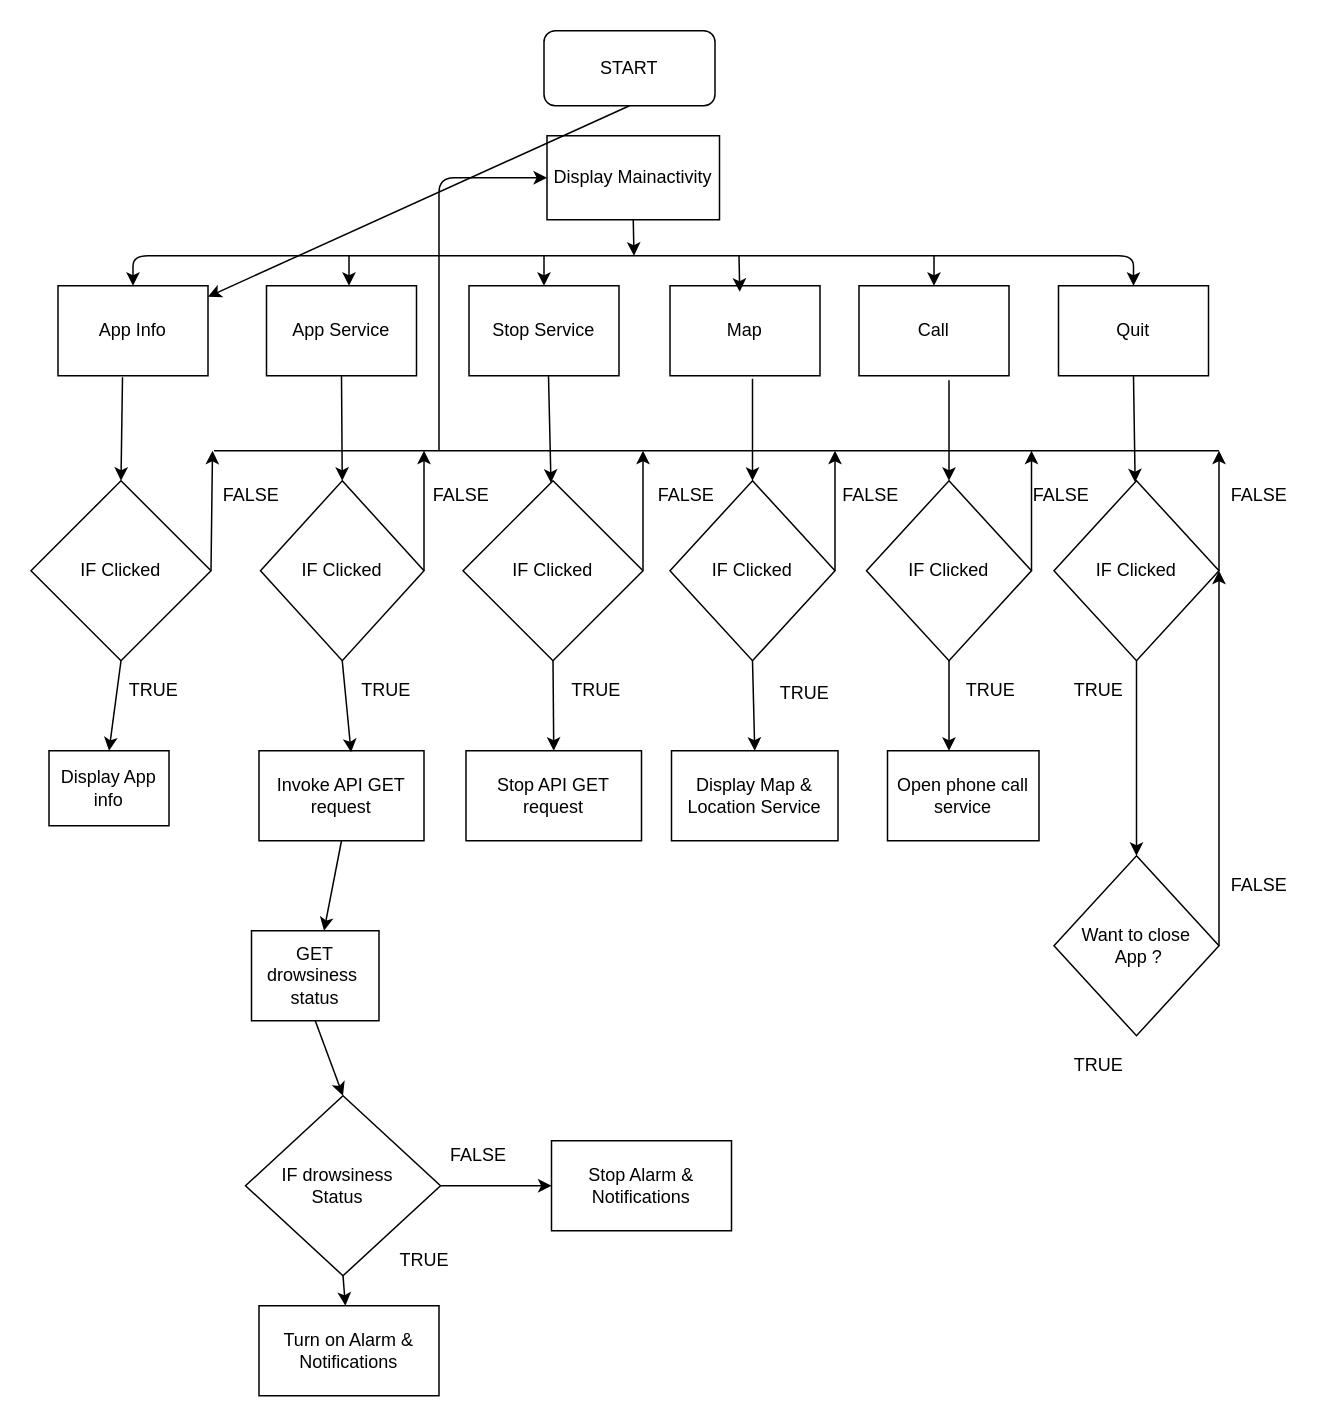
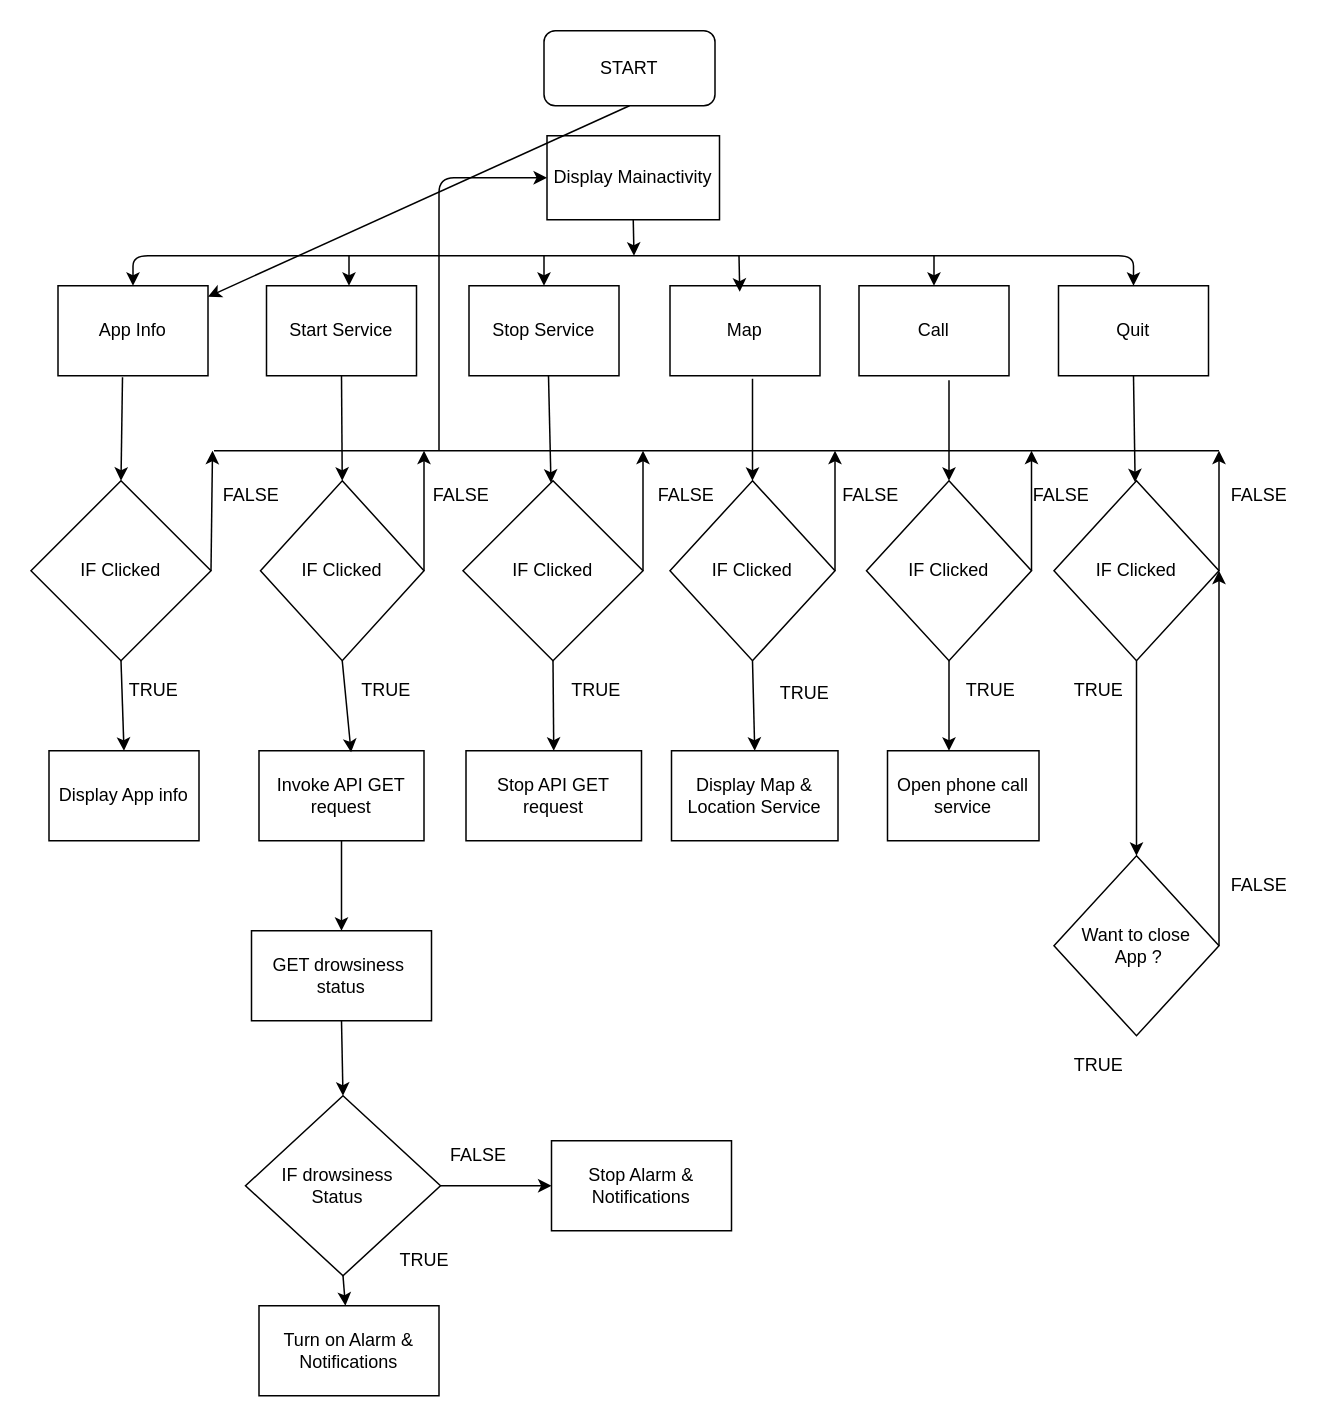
  <mxCell id="0" />
  <mxCell id="1" parent="0" />
  <mxCell id="2" value="START&lt;br&gt;" style="rounded=1;whiteSpace=wrap;html=1;" vertex="1" parent="1"><mxGeometry x="362" y="20" width="114" height="50" as="geometry" /></mxCell>
  <mxCell id="3" value="App Info" style="rounded=0;whiteSpace=wrap;html=1;" vertex="1" parent="1"><mxGeometry x="38" y="190" width="100" height="60" as="geometry" /></mxCell>
  <mxCell id="4" value="Display Mainactivity" style="rounded=0;whiteSpace=wrap;html=1;" vertex="1" parent="1"><mxGeometry x="364" y="90" width="115" height="56" as="geometry" /></mxCell>
  <mxCell id="5" value="IF Clicked" style="rhombus;whiteSpace=wrap;html=1;" vertex="1" parent="1"><mxGeometry x="20" y="320" width="120" height="120" as="geometry" /></mxCell>
- <mxCell id="6" value="App Service" style="rounded=0;whiteSpace=wrap;html=1;" vertex="1" parent="1"><mxGeometry x="177" y="190" width="100" height="60" as="geometry" /></mxCell>
+ <mxCell id="6" value="Start Service" style="rounded=0;whiteSpace=wrap;html=1;" vertex="1" parent="1"><mxGeometry x="177" y="190" width="100" height="60" as="geometry" /></mxCell>
  <mxCell id="7" value="Stop Service" style="rounded=0;whiteSpace=wrap;html=1;" vertex="1" parent="1"><mxGeometry x="312" y="190" width="100" height="60" as="geometry" /></mxCell>
  <mxCell id="8" value="Map" style="rounded=0;whiteSpace=wrap;html=1;" vertex="1" parent="1"><mxGeometry x="446" y="190" width="100" height="60" as="geometry" /></mxCell>
  <mxCell id="9" value="Call" style="rounded=0;whiteSpace=wrap;html=1;" vertex="1" parent="1"><mxGeometry x="572" y="190" width="100" height="60" as="geometry" /></mxCell>
  <mxCell id="10" value="IF Clicked" style="rhombus;whiteSpace=wrap;html=1;" vertex="1" parent="1"><mxGeometry x="173" y="320" width="109" height="120" as="geometry" /></mxCell>
  <mxCell id="11" value="IF Clicked" style="rhombus;whiteSpace=wrap;html=1;" vertex="1" parent="1"><mxGeometry x="308" y="320" width="120" height="120" as="geometry" /></mxCell>
  <mxCell id="12" value="IF Clicked" style="rhombus;whiteSpace=wrap;html=1;" vertex="1" parent="1"><mxGeometry x="446" y="320" width="110" height="120" as="geometry" /></mxCell>
  <mxCell id="13" value="IF Clicked" style="rhombus;whiteSpace=wrap;html=1;" vertex="1" parent="1"><mxGeometry x="577" y="320" width="110" height="120" as="geometry" /></mxCell>
- <mxCell id="14" value="Display App info" style="rounded=0;whiteSpace=wrap;html=1;" vertex="1" parent="1"><mxGeometry x="32" y="500" width="80" height="50" as="geometry" /></mxCell>
+ <mxCell id="14" value="Display App info" style="rounded=0;whiteSpace=wrap;html=1;" vertex="1" parent="1"><mxGeometry x="32" y="500" width="100" height="60" as="geometry" /></mxCell>
  <mxCell id="15" value="Invoke API GET request" style="rounded=0;whiteSpace=wrap;html=1;" vertex="1" parent="1"><mxGeometry x="172" y="500" width="110" height="60" as="geometry" /></mxCell>
- <mxCell id="16" value="GET drowsiness&amp;nbsp;&lt;br&gt;status" style="rounded=0;whiteSpace=wrap;html=1;" vertex="1" parent="1"><mxGeometry x="167" y="620" width="85" height="60" as="geometry" /></mxCell>
+ <mxCell id="16" value="GET drowsiness&amp;nbsp;&lt;br&gt;status" style="rounded=0;whiteSpace=wrap;html=1;" vertex="1" parent="1"><mxGeometry x="167" y="620" width="120" height="60" as="geometry" /></mxCell>
  <mxCell id="17" value="" style="rhombus;whiteSpace=wrap;html=1;" vertex="1" parent="1"><mxGeometry x="163" y="730" width="130" height="120" as="geometry" /></mxCell>
  <mxCell id="18" value="Turn on Alarm &amp;amp;&lt;br&gt;Notifications" style="rounded=0;whiteSpace=wrap;html=1;" vertex="1" parent="1"><mxGeometry x="172" y="870" width="120" height="60" as="geometry" /></mxCell>
  <mxCell id="19" value="IF drowsiness Status&lt;br&gt;" style="text;html=1;strokeColor=none;fillColor=none;align=center;verticalAlign=middle;whiteSpace=wrap;rounded=0;" vertex="1" parent="1"><mxGeometry x="177" y="760" width="95" height="60" as="geometry" /></mxCell>
  <mxCell id="20" value="Stop Alarm &amp;amp; Notifications" style="rounded=0;whiteSpace=wrap;html=1;" vertex="1" parent="1"><mxGeometry x="367" y="760" width="120" height="60" as="geometry" /></mxCell>
  <mxCell id="21" value="" style="endArrow=classic;html=1;exitX=0.5;exitY=1;exitDx=0;exitDy=0;entryX=0.558;entryY=0.017;entryDx=0;entryDy=0;entryPerimeter=0;" edge="1" parent="1" source="10" target="15"><mxGeometry width="50" height="50" relative="1" as="geometry"><mxPoint x="382" y="500" as="sourcePoint" /><mxPoint x="432" y="450" as="targetPoint" /></mxGeometry></mxCell>
  <mxCell id="22" value="" style="endArrow=classic;html=1;exitX=0.5;exitY=1;exitDx=0;exitDy=0;" edge="1" parent="1" source="15" target="16"><mxGeometry width="50" height="50" relative="1" as="geometry"><mxPoint x="252" y="570" as="sourcePoint" /><mxPoint x="302" y="520" as="targetPoint" /></mxGeometry></mxCell>
  <mxCell id="23" value="" style="endArrow=classic;html=1;exitX=0.5;exitY=1;exitDx=0;exitDy=0;entryX=0.5;entryY=0;entryDx=0;entryDy=0;" edge="1" parent="1" source="16" target="17"><mxGeometry width="50" height="50" relative="1" as="geometry"><mxPoint x="352" y="670" as="sourcePoint" /><mxPoint x="402" y="620" as="targetPoint" /></mxGeometry></mxCell>
  <mxCell id="24" value="" style="endArrow=classic;html=1;exitX=1;exitY=0.5;exitDx=0;exitDy=0;entryX=0;entryY=0.5;entryDx=0;entryDy=0;" edge="1" parent="1" source="17" target="20"><mxGeometry width="50" height="50" relative="1" as="geometry"><mxPoint x="322" y="750" as="sourcePoint" /><mxPoint x="362" y="790" as="targetPoint" /></mxGeometry></mxCell>
  <mxCell id="25" value="" style="endArrow=classic;html=1;exitX=0.5;exitY=1;exitDx=0;exitDy=0;" edge="1" parent="1" source="17" target="18"><mxGeometry width="50" height="50" relative="1" as="geometry"><mxPoint x="272" y="800" as="sourcePoint" /><mxPoint x="322" y="750" as="targetPoint" /></mxGeometry></mxCell>
  <mxCell id="26" value="" style="endArrow=classic;html=1;exitX=0.5;exitY=1;exitDx=0;exitDy=0;entryX=0.5;entryY=0;entryDx=0;entryDy=0;" edge="1" parent="1" source="5" target="14"><mxGeometry width="50" height="50" relative="1" as="geometry"><mxPoint x="132" y="370" as="sourcePoint" /><mxPoint x="182" y="320" as="targetPoint" /></mxGeometry></mxCell>
  <mxCell id="27" value="Stop API GET request" style="rounded=0;whiteSpace=wrap;html=1;" vertex="1" parent="1"><mxGeometry x="310" y="500" width="117" height="60" as="geometry" /></mxCell>
  <mxCell id="28" value="" style="endArrow=classic;html=1;exitX=0.5;exitY=1;exitDx=0;exitDy=0;entryX=0.5;entryY=0;entryDx=0;entryDy=0;" edge="1" parent="1" source="11" target="27"><mxGeometry width="50" height="50" relative="1" as="geometry"><mxPoint x="472" y="420" as="sourcePoint" /><mxPoint x="522" y="370" as="targetPoint" /></mxGeometry></mxCell>
  <mxCell id="29" value="FALSE" style="text;html=1;align=center;verticalAlign=middle;resizable=0;points=[];autosize=1;" vertex="1" parent="1"><mxGeometry x="293" y="760" width="50" height="20" as="geometry" /></mxCell>
  <mxCell id="30" value="TRUE" style="text;html=1;align=center;verticalAlign=middle;resizable=0;points=[];autosize=1;" vertex="1" parent="1"><mxGeometry x="257" y="830" width="50" height="20" as="geometry" /></mxCell>
  <mxCell id="31" value="Display Map &amp;amp; Location Service" style="rounded=0;whiteSpace=wrap;html=1;" vertex="1" parent="1"><mxGeometry x="447" y="500" width="111" height="60" as="geometry" /></mxCell>
  <mxCell id="32" value="Open phone call service" style="rounded=0;whiteSpace=wrap;html=1;" vertex="1" parent="1"><mxGeometry x="591" y="500" width="101" height="60" as="geometry" /></mxCell>
  <mxCell id="33" value="Quit" style="rounded=0;whiteSpace=wrap;html=1;" vertex="1" parent="1"><mxGeometry x="705" y="190" width="100" height="60" as="geometry" /></mxCell>
  <mxCell id="34" value="IF Clicked" style="rhombus;whiteSpace=wrap;html=1;" vertex="1" parent="1"><mxGeometry x="702" y="320" width="110" height="120" as="geometry" /></mxCell>
  <mxCell id="35" value="Want to close&lt;br&gt;&amp;nbsp;App ?" style="rhombus;whiteSpace=wrap;html=1;" vertex="1" parent="1"><mxGeometry x="702" y="570" width="110" height="120" as="geometry" /></mxCell>
  <mxCell id="36" value="" style="endArrow=classic;html=1;entryX=0;entryY=0.5;entryDx=0;entryDy=0;" edge="1" parent="1" target="4"><mxGeometry width="50" height="50" relative="1" as="geometry"><mxPoint x="292" y="300" as="sourcePoint" /><mxPoint x="296" y="140" as="targetPoint" /><Array as="points"><mxPoint x="292" y="118" /></Array></mxGeometry></mxCell>
  <mxCell id="37" value="" style="endArrow=none;html=1;" edge="1" parent="1"><mxGeometry width="50" height="50" relative="1" as="geometry"><mxPoint x="142" y="300" as="sourcePoint" /><mxPoint x="812" y="300" as="targetPoint" /></mxGeometry></mxCell>
  <mxCell id="38" value="" style="endArrow=classic;html=1;exitX=1;exitY=0.5;exitDx=0;exitDy=0;" edge="1" parent="1" source="5"><mxGeometry width="50" height="50" relative="1" as="geometry"><mxPoint x="142" y="370" as="sourcePoint" /><mxPoint x="141" y="300" as="targetPoint" /></mxGeometry></mxCell>
  <mxCell id="39" value="" style="endArrow=classic;html=1;exitX=1;exitY=0.5;exitDx=0;exitDy=0;" edge="1" parent="1" source="11"><mxGeometry width="50" height="50" relative="1" as="geometry"><mxPoint x="280" y="378" as="sourcePoint" /><mxPoint x="428" y="300" as="targetPoint" /></mxGeometry></mxCell>
  <mxCell id="40" value="" style="endArrow=classic;html=1;exitX=1;exitY=0.5;exitDx=0;exitDy=0;" edge="1" parent="1" source="10"><mxGeometry width="50" height="50" relative="1" as="geometry"><mxPoint x="438" y="390" as="sourcePoint" /><mxPoint x="282" y="300" as="targetPoint" /></mxGeometry></mxCell>
  <mxCell id="41" value="" style="endArrow=classic;html=1;exitX=1;exitY=0.5;exitDx=0;exitDy=0;" edge="1" parent="1" source="12"><mxGeometry width="50" height="50" relative="1" as="geometry"><mxPoint x="438" y="390" as="sourcePoint" /><mxPoint x="556" y="300" as="targetPoint" /></mxGeometry></mxCell>
  <mxCell id="42" value="" style="endArrow=classic;html=1;exitX=1;exitY=0.5;exitDx=0;exitDy=0;" edge="1" parent="1" source="34"><mxGeometry width="50" height="50" relative="1" as="geometry"><mxPoint x="685" y="380" as="sourcePoint" /><mxPoint x="812" y="300" as="targetPoint" /></mxGeometry></mxCell>
  <mxCell id="43" value="" style="endArrow=classic;html=1;exitX=1;exitY=0.5;exitDx=0;exitDy=0;" edge="1" parent="1" source="13"><mxGeometry width="50" height="50" relative="1" as="geometry"><mxPoint x="687" y="380" as="sourcePoint" /><mxPoint x="687" y="300" as="targetPoint" /></mxGeometry></mxCell>
  <mxCell id="44" value="" style="endArrow=classic;html=1;exitX=1;exitY=0.5;exitDx=0;exitDy=0;" edge="1" parent="1"><mxGeometry width="50" height="50" relative="1" as="geometry"><mxPoint x="812" y="630" as="sourcePoint" /><mxPoint x="812" y="380" as="targetPoint" /></mxGeometry></mxCell>
  <mxCell id="45" value="" style="endArrow=classic;html=1;exitX=0.43;exitY=1.017;exitDx=0;exitDy=0;exitPerimeter=0;entryX=0.5;entryY=0;entryDx=0;entryDy=0;" edge="1" parent="1" source="3" target="5"><mxGeometry width="50" height="50" relative="1" as="geometry"><mxPoint x="42" y="330" as="sourcePoint" /><mxPoint x="92" y="280" as="targetPoint" /></mxGeometry></mxCell>
  <mxCell id="46" value="" style="endArrow=classic;html=1;exitX=0.5;exitY=1;exitDx=0;exitDy=0;entryX=0.5;entryY=0;entryDx=0;entryDy=0;" edge="1" parent="1" source="6" target="10"><mxGeometry width="50" height="50" relative="1" as="geometry"><mxPoint x="172" y="340" as="sourcePoint" /><mxPoint x="222" y="290" as="targetPoint" /></mxGeometry></mxCell>
  <mxCell id="47" value="" style="endArrow=classic;html=1;" edge="1" parent="1" target="11"><mxGeometry width="50" height="50" relative="1" as="geometry"><mxPoint x="365" y="250" as="sourcePoint" /><mxPoint x="237.5" y="330" as="targetPoint" /></mxGeometry></mxCell>
  <mxCell id="48" value="" style="endArrow=classic;html=1;entryX=0.5;entryY=0;entryDx=0;entryDy=0;" edge="1" parent="1" target="12"><mxGeometry width="50" height="50" relative="1" as="geometry"><mxPoint x="501" y="252" as="sourcePoint" /><mxPoint x="532" y="260" as="targetPoint" /></mxGeometry></mxCell>
  <mxCell id="49" value="" style="endArrow=classic;html=1;exitX=0.6;exitY=1.05;exitDx=0;exitDy=0;exitPerimeter=0;" edge="1" parent="1" source="9" target="13"><mxGeometry width="50" height="50" relative="1" as="geometry"><mxPoint x="247" y="270" as="sourcePoint" /><mxPoint x="247.5" y="340" as="targetPoint" /></mxGeometry></mxCell>
  <mxCell id="50" value="" style="endArrow=classic;html=1;exitX=0.5;exitY=1;exitDx=0;exitDy=0;" edge="1" parent="1" source="33" target="34"><mxGeometry width="50" height="50" relative="1" as="geometry"><mxPoint x="257" y="280" as="sourcePoint" /><mxPoint x="257.5" y="350" as="targetPoint" /></mxGeometry></mxCell>
  <mxCell id="51" value="" style="endArrow=classic;html=1;exitX=0.5;exitY=1;exitDx=0;exitDy=0;" edge="1" parent="1" source="34" target="35"><mxGeometry width="50" height="50" relative="1" as="geometry"><mxPoint x="732" y="520" as="sourcePoint" /><mxPoint x="782" y="470" as="targetPoint" /></mxGeometry></mxCell>
  <mxCell id="52" value="TRUE" style="text;html=1;strokeColor=none;fillColor=none;align=center;verticalAlign=middle;whiteSpace=wrap;rounded=0;" vertex="1" parent="1"><mxGeometry x="712" y="700" width="40" height="20" as="geometry" /></mxCell>
  <mxCell id="53" value="FALSE" style="text;html=1;strokeColor=none;fillColor=none;align=center;verticalAlign=middle;whiteSpace=wrap;rounded=0;" vertex="1" parent="1"><mxGeometry x="147" y="320" width="40" height="20" as="geometry" /></mxCell>
  <mxCell id="54" value="FALSE" style="text;html=1;strokeColor=none;fillColor=none;align=center;verticalAlign=middle;whiteSpace=wrap;rounded=0;" vertex="1" parent="1"><mxGeometry x="437" y="320" width="40" height="20" as="geometry" /></mxCell>
  <mxCell id="55" value="FALSE" style="text;html=1;strokeColor=none;fillColor=none;align=center;verticalAlign=middle;whiteSpace=wrap;rounded=0;" vertex="1" parent="1"><mxGeometry x="287" y="320" width="40" height="20" as="geometry" /></mxCell>
  <mxCell id="56" value="FALSE" style="text;html=1;strokeColor=none;fillColor=none;align=center;verticalAlign=middle;whiteSpace=wrap;rounded=0;" vertex="1" parent="1"><mxGeometry x="560" y="320" width="40" height="20" as="geometry" /></mxCell>
  <mxCell id="57" value="FALSE" style="text;html=1;strokeColor=none;fillColor=none;align=center;verticalAlign=middle;whiteSpace=wrap;rounded=0;" vertex="1" parent="1"><mxGeometry x="687" y="320" width="40" height="20" as="geometry" /></mxCell>
  <mxCell id="58" value="FALSE" style="text;html=1;strokeColor=none;fillColor=none;align=center;verticalAlign=middle;whiteSpace=wrap;rounded=0;" vertex="1" parent="1"><mxGeometry x="819" y="320" width="40" height="20" as="geometry" /></mxCell>
  <mxCell id="59" value="FALSE" style="text;html=1;strokeColor=none;fillColor=none;align=center;verticalAlign=middle;whiteSpace=wrap;rounded=0;" vertex="1" parent="1"><mxGeometry x="819" y="580" width="40" height="20" as="geometry" /></mxCell>
  <mxCell id="60" value="TRUE" style="text;html=1;strokeColor=none;fillColor=none;align=center;verticalAlign=middle;whiteSpace=wrap;rounded=0;" vertex="1" parent="1"><mxGeometry x="82" y="450" width="40" height="20" as="geometry" /></mxCell>
  <mxCell id="61" value="TRUE" style="text;html=1;strokeColor=none;fillColor=none;align=center;verticalAlign=middle;whiteSpace=wrap;rounded=0;" vertex="1" parent="1"><mxGeometry x="237" y="450" width="40" height="20" as="geometry" /></mxCell>
  <mxCell id="62" value="TRUE" style="text;html=1;strokeColor=none;fillColor=none;align=center;verticalAlign=middle;whiteSpace=wrap;rounded=0;" vertex="1" parent="1"><mxGeometry x="377" y="450" width="40" height="20" as="geometry" /></mxCell>
  <mxCell id="63" value="TRUE" style="text;html=1;strokeColor=none;fillColor=none;align=center;verticalAlign=middle;whiteSpace=wrap;rounded=0;" vertex="1" parent="1"><mxGeometry x="516" y="452" width="40" height="20" as="geometry" /></mxCell>
  <mxCell id="64" value="" style="endArrow=classic;html=1;exitX=0.5;exitY=1;exitDx=0;exitDy=0;entryX=0.5;entryY=0;entryDx=0;entryDy=0;" edge="1" parent="1" source="12" target="31"><mxGeometry width="50" height="50" relative="1" as="geometry"><mxPoint x="378" y="450" as="sourcePoint" /><mxPoint x="378.5" y="510" as="targetPoint" /></mxGeometry></mxCell>
  <mxCell id="65" value="" style="endArrow=classic;html=1;exitX=0.5;exitY=1;exitDx=0;exitDy=0;" edge="1" parent="1" source="13"><mxGeometry width="50" height="50" relative="1" as="geometry"><mxPoint x="388" y="460" as="sourcePoint" /><mxPoint x="632" y="500" as="targetPoint" /></mxGeometry></mxCell>
  <mxCell id="66" value="TRUE" style="text;html=1;strokeColor=none;fillColor=none;align=center;verticalAlign=middle;whiteSpace=wrap;rounded=0;" vertex="1" parent="1"><mxGeometry x="640" y="450" width="40" height="20" as="geometry" /></mxCell>
  <mxCell id="67" value="" style="endArrow=classic;startArrow=classic;html=1;exitX=0.5;exitY=0;exitDx=0;exitDy=0;entryX=0.5;entryY=0;entryDx=0;entryDy=0;" edge="1" parent="1" source="3" target="33"><mxGeometry width="50" height="50" relative="1" as="geometry"><mxPoint x="112" y="180" as="sourcePoint" /><mxPoint x="762" y="160" as="targetPoint" /><Array as="points"><mxPoint x="88" y="170" /><mxPoint x="412" y="170" /><mxPoint x="672" y="170" /><mxPoint x="755" y="170" /></Array></mxGeometry></mxCell>
  <mxCell id="68" value="" style="endArrow=classic;html=1;exitX=0.5;exitY=1;exitDx=0;exitDy=0;" edge="1" parent="1" source="4"><mxGeometry width="50" height="50" relative="1" as="geometry"><mxPoint x="412" y="190" as="sourcePoint" /><mxPoint x="422" y="170" as="targetPoint" /></mxGeometry></mxCell>
  <mxCell id="69" value="" style="endArrow=classic;html=1;" edge="1" parent="1" target="7"><mxGeometry width="50" height="50" relative="1" as="geometry"><mxPoint x="362" y="170" as="sourcePoint" /><mxPoint x="332.5" y="184" as="targetPoint" /></mxGeometry></mxCell>
  <mxCell id="70" value="" style="endArrow=classic;html=1;exitX=0.5;exitY=1;exitDx=0;exitDy=0;" edge="1" parent="1"><mxGeometry width="50" height="50" relative="1" as="geometry"><mxPoint x="492" y="170" as="sourcePoint" /><mxPoint x="492.5" y="194" as="targetPoint" /></mxGeometry></mxCell>
  <mxCell id="71" value="" style="endArrow=classic;html=1;entryX=0.5;entryY=0;entryDx=0;entryDy=0;" edge="1" parent="1" target="9"><mxGeometry width="50" height="50" relative="1" as="geometry"><mxPoint x="622" y="170" as="sourcePoint" /><mxPoint x="602.5" y="204" as="targetPoint" /></mxGeometry></mxCell>
  <mxCell id="72" value="" style="endArrow=classic;html=1;" edge="1" parent="1"><mxGeometry width="50" height="50" relative="1" as="geometry"><mxPoint x="232" y="170" as="sourcePoint" /><mxPoint x="232" y="190" as="targetPoint" /></mxGeometry></mxCell>
  <mxCell id="73" value="" style="endArrow=classic;html=1;exitX=0.5;exitY=1;exitDx=0;exitDy=0;" edge="1" parent="1" source="2" target="3"><mxGeometry width="50" height="50" relative="1" as="geometry"><mxPoint x="342" y="80" as="sourcePoint" /><mxPoint x="342.5" y="104" as="targetPoint" /></mxGeometry></mxCell>
  <mxCell id="74" value="TRUE" style="text;html=1;strokeColor=none;fillColor=none;align=center;verticalAlign=middle;whiteSpace=wrap;rounded=0;" vertex="1" parent="1"><mxGeometry x="712" y="450" width="40" height="20" as="geometry" /></mxCell>
